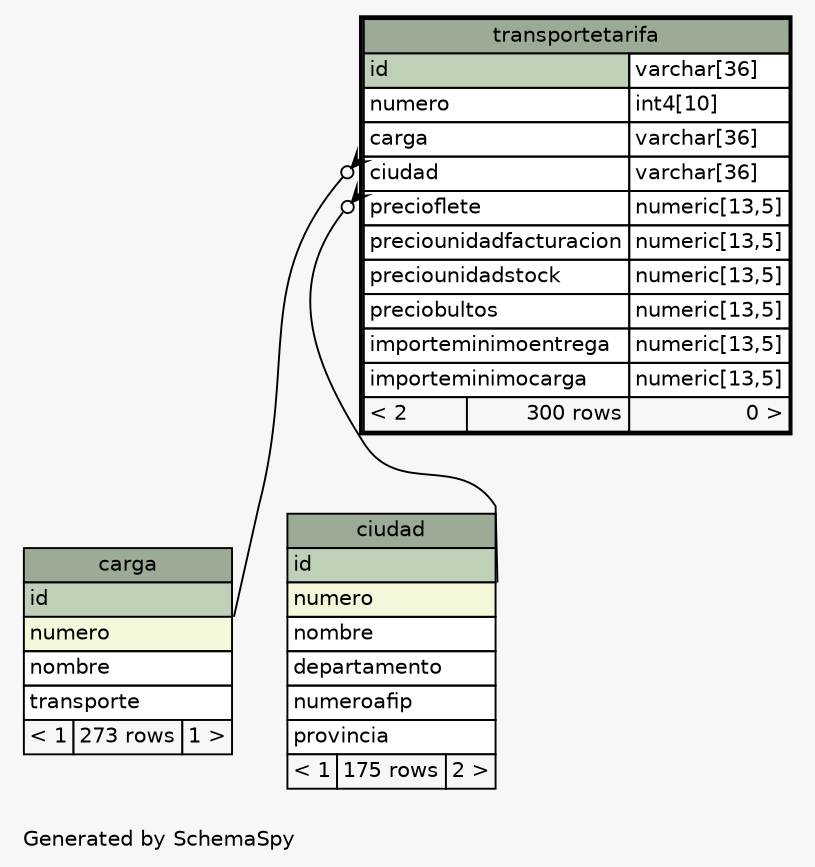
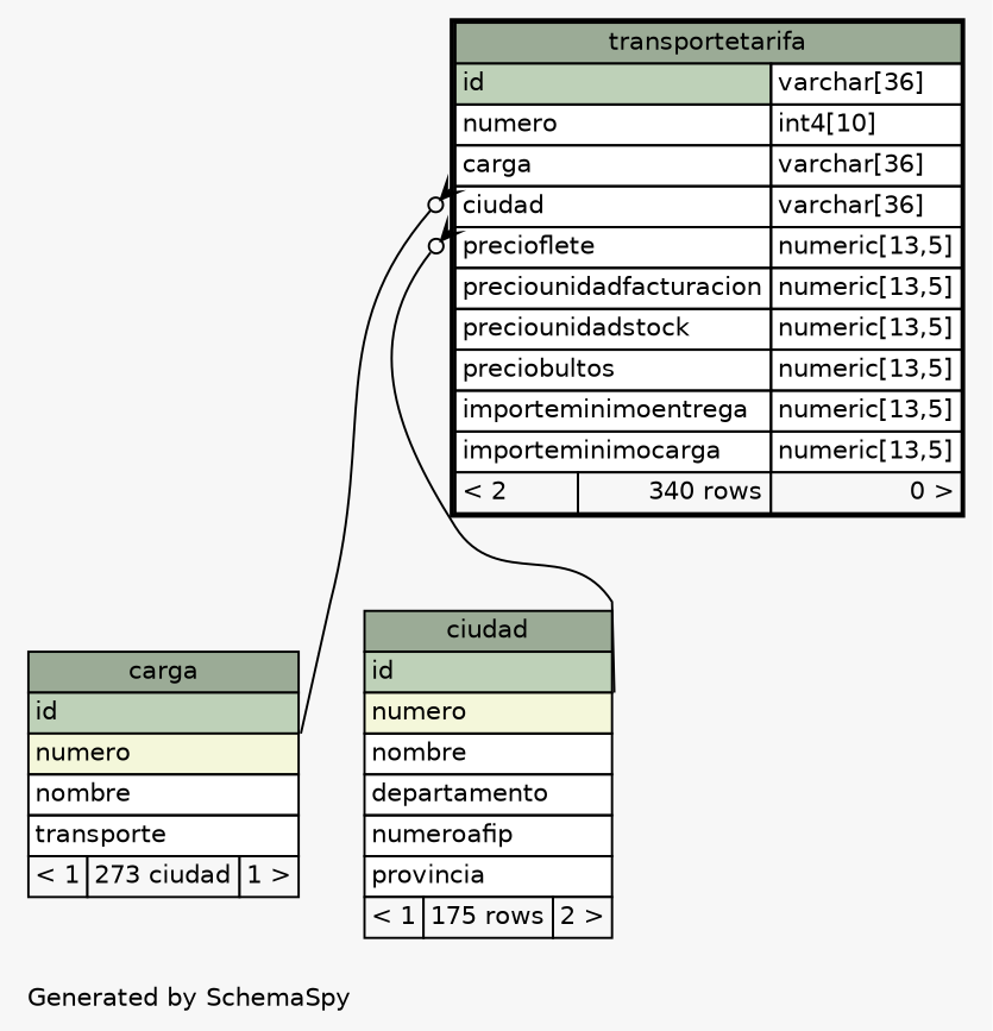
  digraph {
    bgcolor="#f7f7f7"
    fontname=Helvetica
    fontsize=11
    label="\nGenerated by SchemaSpy"
    labeljust=l
    nodesep=0.18
    rankdir=TB
    ranksep=0.46
    node [fontname=Helvetica fontsize=11 shape=plaintext]
    edge [arrowhead=none arrowsize=0.8 arrowtail=crowodot dir=back headport="id:se"]
-   n1 [label=<     <TABLE BORDER="2" CELLBORDER="1" CELLSPACING="0" BGCOLOR="#ffffff">       <TR><TD COLSPAN="3" BGCOLOR="#9bab96" ALIGN="CENTER">transportetarifa</TD></TR>       <TR><TD PORT="id" COLSPAN="2" BGCOLOR="#bed1b8" ALIGN="LEFT">id</TD><TD PORT="id.type" ALIGN="LEFT">varchar[36]</TD></TR>       <TR><TD PORT="numero" COLSPAN="2" ALIGN="LEFT">numero</TD><TD PORT="numero.type" ALIGN="LEFT">int4[10]</TD></TR>       <TR><TD PORT="carga" COLSPAN="2" ALIGN="LEFT">carga</TD><TD PORT="carga.type" ALIGN="LEFT">varchar[36]</TD></TR>       <TR><TD PORT="ciudad" COLSPAN="2" ALIGN="LEFT">ciudad</TD><TD PORT="ciudad.type" ALIGN="LEFT">varchar[36]</TD></TR>       <TR><TD PORT="precioflete" COLSPAN="2" ALIGN="LEFT">precioflete</TD><TD PORT="precioflete.type" ALIGN="LEFT">numeric[13,5]</TD></TR>       <TR><TD PORT="preciounidadfacturacion" COLSPAN="2" ALIGN="LEFT">preciounidadfacturacion</TD><TD PORT="preciounidadfacturacion.type" ALIGN="LEFT">numeric[13,5]</TD></TR>       <TR><TD PORT="preciounidadstock" COLSPAN="2" ALIGN="LEFT">preciounidadstock</TD><TD PORT="preciounidadstock.type" ALIGN="LEFT">numeric[13,5]</TD></TR>       <TR><TD PORT="preciobultos" COLSPAN="2" ALIGN="LEFT">preciobultos</TD><TD PORT="preciobultos.type" ALIGN="LEFT">numeric[13,5]</TD></TR>       <TR><TD PORT="importeminimoentrega" COLSPAN="2" ALIGN="LEFT">importeminimoentrega</TD><TD PORT="importeminimoentrega.type" ALIGN="LEFT">numeric[13,5]</TD></TR>       <TR><TD PORT="importeminimocarga" COLSPAN="2" ALIGN="LEFT">importeminimocarga</TD><TD PORT="importeminimocarga.type" ALIGN="LEFT">numeric[13,5]</TD></TR>       <TR><TD ALIGN="LEFT" BGCOLOR="#f7f7f7">&lt; 2</TD><TD ALIGN="RIGHT" BGCOLOR="#f7f7f7">300 rows</TD><TD ALIGN="RIGHT" BGCOLOR="#f7f7f7">0 &gt;</TD></TR>     </TABLE>>]
-   n2 [label=<     <TABLE BORDER="0" CELLBORDER="1" CELLSPACING="0" BGCOLOR="#ffffff">       <TR><TD COLSPAN="3" BGCOLOR="#9bab96" ALIGN="CENTER">carga</TD></TR>       <TR><TD PORT="id" COLSPAN="3" BGCOLOR="#bed1b8" ALIGN="LEFT">id</TD></TR>       <TR><TD PORT="numero" COLSPAN="3" BGCOLOR="#f4f7da" ALIGN="LEFT">numero</TD></TR>       <TR><TD PORT="nombre" COLSPAN="3" ALIGN="LEFT">nombre</TD></TR>       <TR><TD PORT="transporte" COLSPAN="3" ALIGN="LEFT">transporte</TD></TR>       <TR><TD ALIGN="LEFT" BGCOLOR="#f7f7f7">&lt; 1</TD><TD ALIGN="RIGHT" BGCOLOR="#f7f7f7">273 rows</TD><TD ALIGN="RIGHT" BGCOLOR="#f7f7f7">1 &gt;</TD></TR>     </TABLE>>]
+   n1 [label=<     <TABLE BORDER="2" CELLBORDER="1" CELLSPACING="0" BGCOLOR="#ffffff">       <TR><TD COLSPAN="3" BGCOLOR="#9bab96" ALIGN="CENTER">transportetarifa</TD></TR>       <TR><TD PORT="id" COLSPAN="2" BGCOLOR="#bed1b8" ALIGN="LEFT">id</TD><TD PORT="id.type" ALIGN="LEFT">varchar[36]</TD></TR>       <TR><TD PORT="numero" COLSPAN="2" ALIGN="LEFT">numero</TD><TD PORT="numero.type" ALIGN="LEFT">int4[10]</TD></TR>       <TR><TD PORT="carga" COLSPAN="2" ALIGN="LEFT">carga</TD><TD PORT="carga.type" ALIGN="LEFT">varchar[36]</TD></TR>       <TR><TD PORT="ciudad" COLSPAN="2" ALIGN="LEFT">ciudad</TD><TD PORT="ciudad.type" ALIGN="LEFT">varchar[36]</TD></TR>       <TR><TD PORT="precioflete" COLSPAN="2" ALIGN="LEFT">precioflete</TD><TD PORT="precioflete.type" ALIGN="LEFT">numeric[13,5]</TD></TR>       <TR><TD PORT="preciounidadfacturacion" COLSPAN="2" ALIGN="LEFT">preciounidadfacturacion</TD><TD PORT="preciounidadfacturacion.type" ALIGN="LEFT">numeric[13,5]</TD></TR>       <TR><TD PORT="preciounidadstock" COLSPAN="2" ALIGN="LEFT">preciounidadstock</TD><TD PORT="preciounidadstock.type" ALIGN="LEFT">numeric[13,5]</TD></TR>       <TR><TD PORT="preciobultos" COLSPAN="2" ALIGN="LEFT">preciobultos</TD><TD PORT="preciobultos.type" ALIGN="LEFT">numeric[13,5]</TD></TR>       <TR><TD PORT="importeminimoentrega" COLSPAN="2" ALIGN="LEFT">importeminimoentrega</TD><TD PORT="importeminimoentrega.type" ALIGN="LEFT">numeric[13,5]</TD></TR>       <TR><TD PORT="importeminimocarga" COLSPAN="2" ALIGN="LEFT">importeminimocarga</TD><TD PORT="importeminimocarga.type" ALIGN="LEFT">numeric[13,5]</TD></TR>       <TR><TD ALIGN="LEFT" BGCOLOR="#f7f7f7">&lt; 2</TD><TD ALIGN="RIGHT" BGCOLOR="#f7f7f7">340 rows</TD><TD ALIGN="RIGHT" BGCOLOR="#f7f7f7">0 &gt;</TD></TR>     </TABLE>>]
+   n2 [label=<     <TABLE BORDER="0" CELLBORDER="1" CELLSPACING="0" BGCOLOR="#ffffff">       <TR><TD COLSPAN="3" BGCOLOR="#9bab96" ALIGN="CENTER">carga</TD></TR>       <TR><TD PORT="id" COLSPAN="3" BGCOLOR="#bed1b8" ALIGN="LEFT">id</TD></TR>       <TR><TD PORT="numero" COLSPAN="3" BGCOLOR="#f4f7da" ALIGN="LEFT">numero</TD></TR>       <TR><TD PORT="nombre" COLSPAN="3" ALIGN="LEFT">nombre</TD></TR>       <TR><TD PORT="transporte" COLSPAN="3" ALIGN="LEFT">transporte</TD></TR>       <TR><TD ALIGN="LEFT" BGCOLOR="#f7f7f7">&lt; 1</TD><TD ALIGN="RIGHT" BGCOLOR="#f7f7f7">273 ciudad</TD><TD ALIGN="RIGHT" BGCOLOR="#f7f7f7">1 &gt;</TD></TR>     </TABLE>>]
    n3 [label=<     <TABLE BORDER="0" CELLBORDER="1" CELLSPACING="0" BGCOLOR="#ffffff">       <TR><TD COLSPAN="3" BGCOLOR="#9bab96" ALIGN="CENTER">ciudad</TD></TR>       <TR><TD PORT="id" COLSPAN="3" BGCOLOR="#bed1b8" ALIGN="LEFT">id</TD></TR>       <TR><TD PORT="numero" COLSPAN="3" BGCOLOR="#f4f7da" ALIGN="LEFT">numero</TD></TR>       <TR><TD PORT="nombre" COLSPAN="3" ALIGN="LEFT">nombre</TD></TR>       <TR><TD PORT="departamento" COLSPAN="3" ALIGN="LEFT">departamento</TD></TR>       <TR><TD PORT="numeroafip" COLSPAN="3" ALIGN="LEFT">numeroafip</TD></TR>       <TR><TD PORT="provincia" COLSPAN="3" ALIGN="LEFT">provincia</TD></TR>       <TR><TD ALIGN="LEFT" BGCOLOR="#f7f7f7">&lt; 1</TD><TD ALIGN="RIGHT" BGCOLOR="#f7f7f7">175 rows</TD><TD ALIGN="RIGHT" BGCOLOR="#f7f7f7">2 &gt;</TD></TR>     </TABLE>>]
    n1 -> n2 [tailport="carga:sw"]
    n1 -> n3 [tailport="ciudad:sw"]
  }
